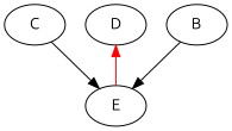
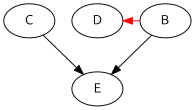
  digraph {
    fontname=Ubuntu
    node [fontname=Ubuntu]
    edge [fontname=Ubuntu]
    B
    C
    D
    E
    subgraph sub_1 {
      rank=same
      B
      C
      D
    }
    B -> E
    C -> E
-   D -> E [color=red dir=back]
+   D -> B [color=red dir=back]
  }
